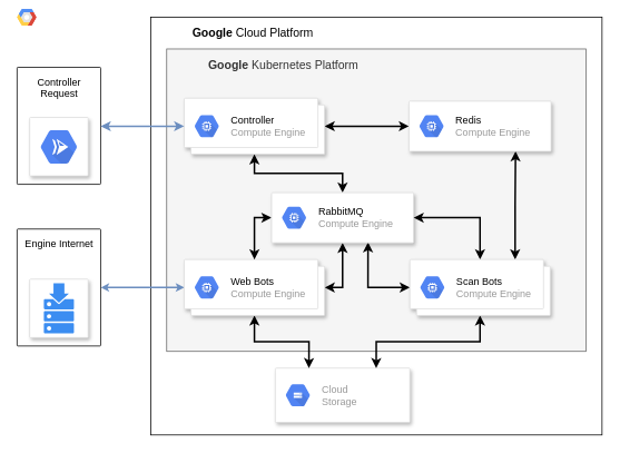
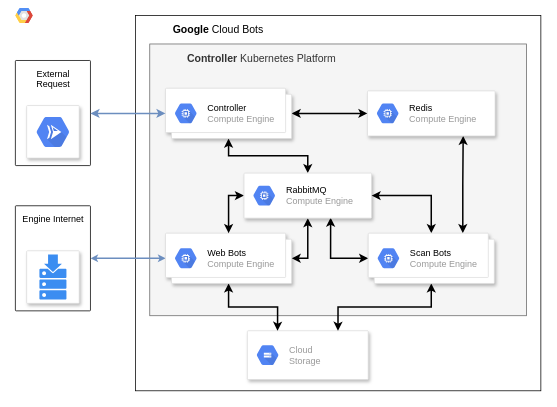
  <mxCell id="0" />
  <mxCell id="1" parent="0" />
- <mxCell id="2" value="&lt;b&gt;Google &lt;/b&gt;Cloud Platform" style="shadow=0;fontSize=14;align=left;spacing=10;9E9E9E;verticalAlign=top;spacingTop=-4;fontStyle=0;spacingLeft=40;html=1;" parent="1" vertex="1"><mxGeometry x="180" y="20" width="540" height="500" as="geometry" /></mxCell>
- <mxCell id="3" value="&lt;b&gt;Google&lt;/b&gt; Kubernetes Platform" style="shadow=0;fontSize=14;align=left;spacing=10;9E9E9E;verticalAlign=top;spacingTop=-4;fontStyle=0;spacingLeft=40;html=1;fillColor=#f5f5f5;strokeColor=#666666;fontColor=#333333;" parent="1" vertex="1"><mxGeometry x="199" y="58" width="502" height="362" as="geometry" /></mxCell>
+ <mxCell id="2" value="&lt;b&gt;Google &lt;/b&gt;Cloud Bots" style="shadow=0;fontSize=14;align=left;spacing=10;9E9E9E;verticalAlign=top;spacingTop=-4;fontStyle=0;spacingLeft=40;html=1;" parent="1" vertex="1"><mxGeometry x="180" y="20" width="540" height="500" as="geometry" /></mxCell>
+ <mxCell id="3" value="&lt;b&gt;Controller&lt;/b&gt; Kubernetes Platform" style="shadow=0;fontSize=14;align=left;spacing=10;9E9E9E;verticalAlign=top;spacingTop=-4;fontStyle=0;spacingLeft=40;html=1;fillColor=#f5f5f5;strokeColor=#666666;fontColor=#333333;" parent="1" vertex="1"><mxGeometry x="199" y="58" width="502" height="362" as="geometry" /></mxCell>
  <mxCell id="4" style="edgeStyle=orthogonalEdgeStyle;rounded=0;elbow=vertical;html=1;labelBackgroundColor=none;startFill=1;startSize=4;endArrow=classic;endFill=1;endSize=4;jettySize=auto;orthogonalLoop=1;strokeColor=#6c8ebf;strokeWidth=2;fontSize=12;fontColor=#000000;align=left;dashed=0;startArrow=classic;fillColor=#dae8fc;" parent="1" source="6" target="24" edge="1"><mxGeometry relative="1" as="geometry"><Array as="points" /><mxPoint x="232.138" y="152.172" as="targetPoint" /></mxGeometry></mxCell>
  <mxCell id="5" value="" style="group" parent="1" vertex="1" connectable="0"><mxGeometry x="20" y="273.5" width="100" height="140" as="geometry" /></mxCell>
  <mxCell id="6" value="Engine Internet" style="rounded=1;absoluteArcSize=1;arcSize=2;html=1;shadow=0;dashed=0;fontSize=12;align=center;verticalAlign=top;spacing=10;spacingTop=-4;" parent="5" vertex="1"><mxGeometry width="100" height="140" as="geometry" /></mxCell>
  <mxCell id="7" value="" style="strokeColor=#dddddd;fillColor=#ffffff;shadow=1;strokeWidth=1;rounded=1;absoluteArcSize=1;arcSize=2;labelPosition=center;verticalLabelPosition=middle;align=center;verticalAlign=bottom;spacingLeft=0;fontColor=#999999;fontSize=12;whiteSpace=wrap;spacingBottom=2;html=1;" parent="5" vertex="1"><mxGeometry x="15" y="60" width="70" height="70" as="geometry" /></mxCell>
  <mxCell id="8" value="" style="html=1;aspect=fixed;strokeColor=none;shadow=0;align=center;verticalAlign=top;fillColor=#3B8DF1;shape=mxgraph.gcp2.repository" parent="5" vertex="1"><mxGeometry x="32" y="65" width="36" height="60" as="geometry" /></mxCell>
  <mxCell id="9" value="" style="group" parent="1" vertex="1" connectable="0"><mxGeometry x="20" y="80" width="100" height="140" as="geometry" /></mxCell>
- <mxCell id="10" value="Controller&lt;br&gt;Request" style="rounded=1;absoluteArcSize=1;arcSize=2;html=1;shadow=0;dashed=0;fontSize=12;align=center;verticalAlign=top;spacing=10;spacingTop=-4;" parent="9" vertex="1"><mxGeometry width="100" height="140" as="geometry" /></mxCell>
+ <mxCell id="10" value="External&lt;br&gt;Request" style="rounded=1;absoluteArcSize=1;arcSize=2;html=1;shadow=0;dashed=0;fontSize=12;align=center;verticalAlign=top;spacing=10;spacingTop=-4;" parent="9" vertex="1"><mxGeometry width="100" height="140" as="geometry" /></mxCell>
  <mxCell id="11" value="" style="strokeColor=#dddddd;fillColor=#ffffff;shadow=1;strokeWidth=1;rounded=1;absoluteArcSize=1;arcSize=2;labelPosition=center;verticalLabelPosition=middle;align=center;verticalAlign=bottom;spacingLeft=0;fontColor=#999999;fontSize=12;whiteSpace=wrap;spacingBottom=2;html=1;" parent="9" vertex="1"><mxGeometry x="15" y="60" width="70" height="70" as="geometry" /></mxCell>
  <mxCell id="12" value="" style="html=1;fillColor=#5184F3;strokeColor=none;verticalAlign=top;labelPosition=center;verticalLabelPosition=bottom;align=center;spacingTop=-6;fontSize=11;fontStyle=1;fontColor=#999999;shape=mxgraph.gcp2.hexIcon;prIcon=cloud_run" parent="9" vertex="1"><mxGeometry x="17" y="66" width="66" height="58.5" as="geometry" /></mxCell>
  <mxCell id="13" value="" style="shape=mxgraph.gcp2.google_cloud_platform;fillColor=#F6F6F6;strokeColor=none;shadow=0;gradientColor=none;" parent="1" vertex="1"><mxGeometry width="23" height="20" relative="1" as="geometry"><mxPoint x="20" y="10" as="offset" /></mxGeometry></mxCell>
  <mxCell id="14" value="" style="shape=mxgraph.gcp2.google_cloud_platform;fillColor=#F6F6F6;strokeColor=none;shadow=0;gradientColor=none;" parent="1" vertex="1"><mxGeometry width="23" height="20" relative="1" as="geometry"><mxPoint x="20" y="10" as="offset" /></mxGeometry></mxCell>
  <mxCell id="15" value="" style="strokeColor=#dddddd;shadow=1;strokeWidth=1;rounded=1;absoluteArcSize=1;arcSize=2;align=center;" parent="1" vertex="1"><mxGeometry x="329" y="440" width="161" height="65" as="geometry" /></mxCell>
  <mxCell id="16" value="Cloud&#10;Storage" style="dashed=0;connectable=0;html=1;fillColor=#5184F3;strokeColor=none;shape=mxgraph.gcp2.hexIcon;prIcon=cloud_storage;part=1;labelPosition=right;verticalLabelPosition=middle;align=left;verticalAlign=middle;spacingLeft=5;fontColor=#999999;fontSize=12;" parent="15" vertex="1"><mxGeometry y="0.5" width="44" height="39" relative="1" as="geometry"><mxPoint x="5" y="-19.5" as="offset" /></mxGeometry></mxCell>
  <mxCell id="17" style="edgeStyle=orthogonalEdgeStyle;rounded=0;orthogonalLoop=1;jettySize=auto;html=1;exitX=0.5;exitY=1;exitDx=0;exitDy=0;startArrow=classic;startFill=1;endArrow=classic;endFill=1;strokeWidth=2;" parent="1" source="19" target="28" edge="1"><mxGeometry relative="1" as="geometry" /></mxCell>
  <mxCell id="18" style="edgeStyle=orthogonalEdgeStyle;rounded=0;orthogonalLoop=1;jettySize=auto;html=1;exitX=1;exitY=0.5;exitDx=0;exitDy=0;startArrow=classic;startFill=1;endArrow=classic;endFill=1;strokeWidth=2;" parent="1" source="19" target="35" edge="1"><mxGeometry relative="1" as="geometry" /></mxCell>
  <mxCell id="19" value="" style="shape=mxgraph.gcp2.doubleRect;strokeColor=#dddddd;shadow=1;strokeWidth=1;align=center;" parent="1" vertex="1"><mxGeometry x="220" y="117" width="168" height="67" as="geometry" /></mxCell>
  <mxCell id="20" value="&lt;font color=&quot;#000000&quot;&gt;Controller&lt;/font&gt;&lt;br&gt;Compute Engine" style="dashed=0;connectable=0;html=1;fillColor=#5184F3;strokeColor=none;shape=mxgraph.gcp2.hexIcon;prIcon=compute_engine;part=1;labelPosition=right;verticalLabelPosition=middle;align=left;verticalAlign=middle;spacingLeft=5;fontColor=#999999;fontSize=12;" parent="19" vertex="1"><mxGeometry y="0.5" width="44" height="39" relative="1" as="geometry"><mxPoint x="5" y="-19.5" as="offset" /></mxGeometry></mxCell>
  <mxCell id="21" style="edgeStyle=orthogonalEdgeStyle;rounded=0;orthogonalLoop=1;jettySize=auto;html=1;entryX=0;entryY=0.5;entryDx=0;entryDy=0;startArrow=classic;startFill=1;endArrow=classic;endFill=1;strokeWidth=2;fillColor=#dae8fc;strokeColor=#6c8ebf;" parent="1" source="10" target="19" edge="1"><mxGeometry relative="1" as="geometry"><Array as="points"><mxPoint x="170" y="150" /></Array></mxGeometry></mxCell>
  <mxCell id="22" style="edgeStyle=orthogonalEdgeStyle;rounded=0;orthogonalLoop=1;jettySize=auto;html=1;exitX=0.5;exitY=1;exitDx=0;exitDy=0;startArrow=classic;startFill=1;endArrow=classic;endFill=1;strokeWidth=2;entryX=0.25;entryY=0;entryDx=0;entryDy=0;" parent="1" source="24" target="15" edge="1"><mxGeometry relative="1" as="geometry" /></mxCell>
  <mxCell id="23" style="edgeStyle=orthogonalEdgeStyle;rounded=0;orthogonalLoop=1;jettySize=auto;html=1;exitX=1;exitY=0.5;exitDx=0;exitDy=0;entryX=0.5;entryY=1;entryDx=0;entryDy=0;startArrow=classic;startFill=1;endArrow=classic;endFill=1;strokeWidth=2;" parent="1" source="24" target="28" edge="1"><mxGeometry relative="1" as="geometry" /></mxCell>
  <mxCell id="24" value="" style="shape=mxgraph.gcp2.doubleRect;strokeColor=#dddddd;shadow=1;strokeWidth=1;align=center;" parent="1" vertex="1"><mxGeometry x="220" y="310" width="168" height="67" as="geometry" /></mxCell>
  <mxCell id="25" value="&lt;font color=&quot;#000000&quot;&gt;Web Bots&lt;/font&gt;&lt;br&gt;Compute Engine" style="dashed=0;connectable=0;html=1;fillColor=#5184F3;strokeColor=none;shape=mxgraph.gcp2.hexIcon;prIcon=compute_engine;part=1;labelPosition=right;verticalLabelPosition=middle;align=left;verticalAlign=middle;spacingLeft=5;fontColor=#999999;fontSize=12;" parent="24" vertex="1"><mxGeometry y="0.5" width="44" height="39" relative="1" as="geometry"><mxPoint x="5" y="-19.5" as="offset" /></mxGeometry></mxCell>
  <mxCell id="26" style="edgeStyle=orthogonalEdgeStyle;rounded=0;orthogonalLoop=1;jettySize=auto;html=1;exitX=0;exitY=0.5;exitDx=0;exitDy=0;entryX=0.5;entryY=0;entryDx=0;entryDy=0;startArrow=classic;startFill=1;endArrow=classic;endFill=1;strokeWidth=2;" parent="1" source="28" target="24" edge="1"><mxGeometry relative="1" as="geometry" /></mxCell>
  <mxCell id="27" style="edgeStyle=orthogonalEdgeStyle;rounded=0;orthogonalLoop=1;jettySize=auto;html=1;exitX=0.679;exitY=0.99;exitDx=0;exitDy=0;entryX=0;entryY=0.5;entryDx=0;entryDy=0;startArrow=classic;startFill=1;endArrow=classic;endFill=1;strokeWidth=2;exitPerimeter=0;" parent="1" source="28" target="33" edge="1"><mxGeometry relative="1" as="geometry" /></mxCell>
  <mxCell id="28" value="" style="strokeColor=#dddddd;shadow=1;strokeWidth=1;rounded=1;absoluteArcSize=1;arcSize=2;align=center;" parent="1" vertex="1"><mxGeometry x="324.5" y="230" width="170" height="60" as="geometry" /></mxCell>
  <mxCell id="29" value="&lt;font color=&quot;#000000&quot;&gt;RabbitMQ&lt;/font&gt;&lt;br&gt;Compute Engine" style="dashed=0;connectable=0;html=1;fillColor=#5184F3;strokeColor=none;shape=mxgraph.gcp2.hexIcon;prIcon=compute_engine;part=1;labelPosition=right;verticalLabelPosition=middle;align=left;verticalAlign=middle;spacingLeft=5;fontColor=#999999;fontSize=12;" parent="28" vertex="1"><mxGeometry y="0.5" width="44" height="39" relative="1" as="geometry"><mxPoint x="5" y="-19.5" as="offset" /></mxGeometry></mxCell>
  <mxCell id="30" style="edgeStyle=orthogonalEdgeStyle;rounded=0;orthogonalLoop=1;jettySize=auto;html=1;exitX=0.5;exitY=1;exitDx=0;exitDy=0;entryX=0.75;entryY=0;entryDx=0;entryDy=0;startArrow=classic;startFill=1;endArrow=classic;endFill=1;strokeWidth=2;" parent="1" source="33" target="15" edge="1"><mxGeometry relative="1" as="geometry" /></mxCell>
  <mxCell id="31" style="edgeStyle=orthogonalEdgeStyle;rounded=0;orthogonalLoop=1;jettySize=auto;html=1;exitX=0.75;exitY=0;exitDx=0;exitDy=0;startArrow=classic;startFill=1;endArrow=classic;endFill=1;strokeWidth=2;entryX=0.75;entryY=1;entryDx=0;entryDy=0;" parent="1" source="33" target="35" edge="1"><mxGeometry relative="1" as="geometry" /></mxCell>
  <mxCell id="32" style="edgeStyle=orthogonalEdgeStyle;rounded=0;orthogonalLoop=1;jettySize=auto;html=1;exitX=0.5;exitY=0;exitDx=0;exitDy=0;entryX=1;entryY=0.5;entryDx=0;entryDy=0;startArrow=classic;startFill=1;endArrow=classic;endFill=1;strokeWidth=2;fontColor=#808080;" parent="1" source="33" target="28" edge="1"><mxGeometry relative="1" as="geometry" /></mxCell>
  <mxCell id="33" value="" style="shape=mxgraph.gcp2.doubleRect;strokeColor=#dddddd;shadow=1;strokeWidth=1;align=center;" parent="1" vertex="1"><mxGeometry x="490" y="310" width="168" height="67" as="geometry" /></mxCell>
  <mxCell id="34" value="&lt;font color=&quot;#000000&quot;&gt;Scan Bots&lt;/font&gt;&lt;br&gt;Compute Engine" style="dashed=0;connectable=0;html=1;fillColor=#5184F3;strokeColor=none;shape=mxgraph.gcp2.hexIcon;prIcon=compute_engine;part=1;labelPosition=right;verticalLabelPosition=middle;align=left;verticalAlign=middle;spacingLeft=5;fontColor=#999999;fontSize=12;" parent="33" vertex="1"><mxGeometry y="0.5" width="44" height="39" relative="1" as="geometry"><mxPoint x="5" y="-19.5" as="offset" /></mxGeometry></mxCell>
  <mxCell id="35" value="" style="strokeColor=#dddddd;shadow=1;strokeWidth=1;rounded=1;absoluteArcSize=1;arcSize=2;align=center;" parent="1" vertex="1"><mxGeometry x="489" y="120.5" width="170" height="60" as="geometry" /></mxCell>
  <mxCell id="36" value="&lt;font color=&quot;#000000&quot;&gt;Redis&lt;/font&gt;&lt;br&gt;Compute Engine" style="dashed=0;connectable=0;html=1;fillColor=#5184F3;strokeColor=none;shape=mxgraph.gcp2.hexIcon;prIcon=compute_engine;part=1;labelPosition=right;verticalLabelPosition=middle;align=left;verticalAlign=middle;spacingLeft=5;fontColor=#999999;fontSize=12;" parent="35" vertex="1"><mxGeometry y="0.5" width="44" height="39" relative="1" as="geometry"><mxPoint x="5" y="-19.5" as="offset" /></mxGeometry></mxCell>
